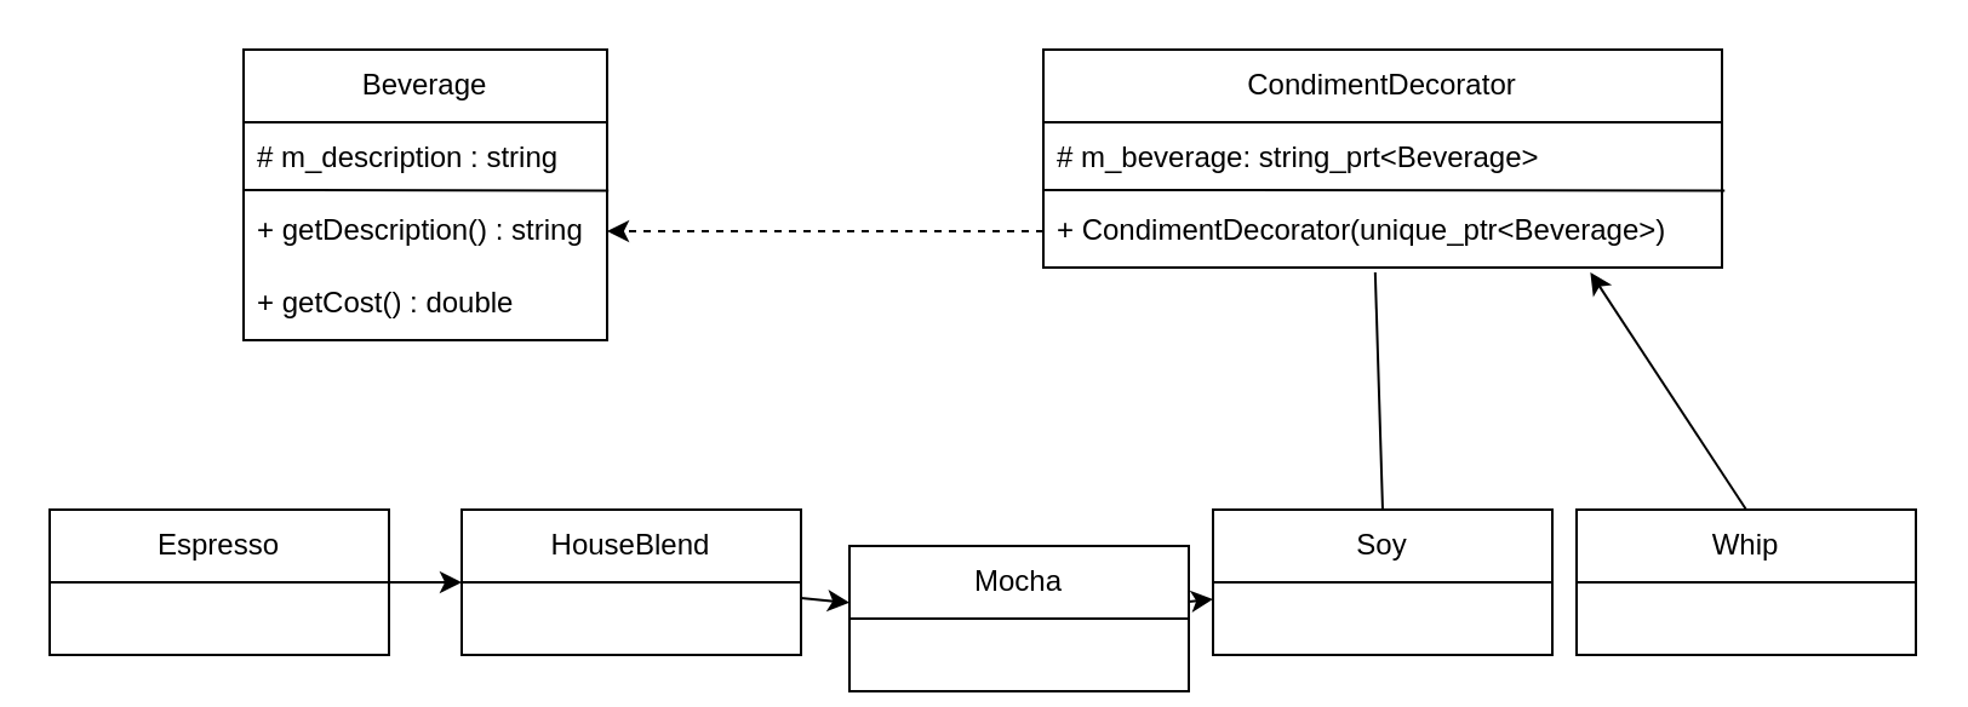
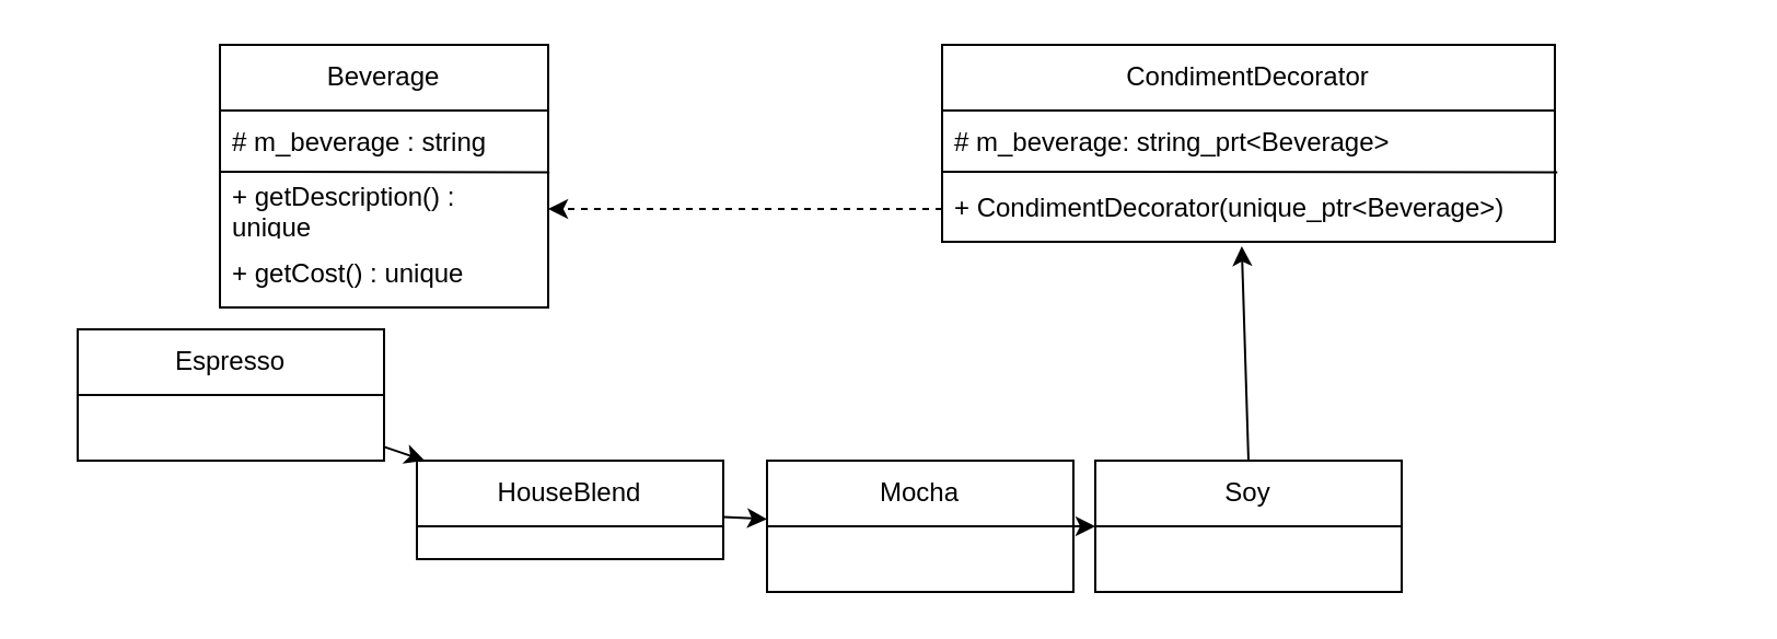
  <mxCell id="0" />
  <mxCell id="1" parent="0" />
  <mxCell id="2" value="Beverage" style="swimlane;fontStyle=0;childLayout=stackLayout;horizontal=1;startSize=30;horizontalStack=0;resizeParent=1;resizeParentMax=0;resizeLast=0;collapsible=1;marginBottom=0;whiteSpace=wrap;html=1;" vertex="1" parent="1"><mxGeometry x="100" y="20" width="150" height="120" as="geometry" /></mxCell>
- <mxCell id="3" value="# m_description : string" style="text;strokeColor=none;fillColor=none;align=left;verticalAlign=middle;spacingLeft=4;spacingRight=4;overflow=hidden;points=[[0,0.5],[1,0.5]];portConstraint=eastwest;rotatable=0;whiteSpace=wrap;html=1;" vertex="1" parent="2"><mxGeometry y="30" width="150" height="30" as="geometry" /></mxCell>
- <mxCell id="4" value="+ getDescription() : string" style="text;strokeColor=none;fillColor=none;align=left;verticalAlign=middle;spacingLeft=4;spacingRight=4;overflow=hidden;points=[[0,0.5],[1,0.5]];portConstraint=eastwest;rotatable=0;whiteSpace=wrap;html=1;" vertex="1" parent="2"><mxGeometry y="60" width="150" height="30" as="geometry" /></mxCell>
- <mxCell id="5" value="+ getCost() : double" style="text;strokeColor=none;fillColor=none;align=left;verticalAlign=middle;spacingLeft=4;spacingRight=4;overflow=hidden;points=[[0,0.5],[1,0.5]];portConstraint=eastwest;rotatable=0;whiteSpace=wrap;html=1;" vertex="1" parent="2"><mxGeometry y="90" width="150" height="30" as="geometry" /></mxCell>
+ <mxCell id="3" value="# m_beverage : string" style="text;strokeColor=none;fillColor=none;align=left;verticalAlign=middle;spacingLeft=4;spacingRight=4;overflow=hidden;points=[[0,0.5],[1,0.5]];portConstraint=eastwest;rotatable=0;whiteSpace=wrap;html=1;" vertex="1" parent="2"><mxGeometry y="30" width="150" height="30" as="geometry" /></mxCell>
+ <mxCell id="4" value="+ getDescription() : unique" style="text;strokeColor=none;fillColor=none;align=left;verticalAlign=middle;spacingLeft=4;spacingRight=4;overflow=hidden;points=[[0,0.5],[1,0.5]];portConstraint=eastwest;rotatable=0;whiteSpace=wrap;html=1;" vertex="1" parent="2"><mxGeometry y="60" width="150" height="30" as="geometry" /></mxCell>
+ <mxCell id="5" value="+ getCost() : unique" style="text;strokeColor=none;fillColor=none;align=left;verticalAlign=middle;spacingLeft=4;spacingRight=4;overflow=hidden;points=[[0,0.5],[1,0.5]];portConstraint=eastwest;rotatable=0;whiteSpace=wrap;html=1;" vertex="1" parent="2"><mxGeometry y="90" width="150" height="30" as="geometry" /></mxCell>
  <mxCell id="6" value="" style="endArrow=none;html=1;entryX=1.004;entryY=-0.06;entryDx=0;entryDy=0;entryPerimeter=0;exitX=0;exitY=-0.067;exitDx=0;exitDy=0;exitPerimeter=0;" edge="1" parent="2" source="4" target="4"><mxGeometry width="50" height="50" relative="1" as="geometry"><mxPoint x="-80" y="100" as="sourcePoint" /><mxPoint x="-30" y="50" as="targetPoint" /></mxGeometry></mxCell>
  <mxCell id="7" style="edgeStyle=none;html=1;" edge="1" parent="1" source="8" target="10"><mxGeometry relative="1" as="geometry" /></mxCell>
- <mxCell id="8" value="Espresso" style="swimlane;fontStyle=0;childLayout=stackLayout;horizontal=1;startSize=30;horizontalStack=0;resizeParent=1;resizeParentMax=0;resizeLast=0;collapsible=1;marginBottom=0;whiteSpace=wrap;html=1;" vertex="1" parent="1"><mxGeometry x="20" y="210" width="140" height="60" as="geometry" /></mxCell>
+ <mxCell id="8" value="Espresso" style="swimlane;fontStyle=0;childLayout=stackLayout;horizontal=1;startSize=30;horizontalStack=0;resizeParent=1;resizeParentMax=0;resizeLast=0;collapsible=1;marginBottom=0;whiteSpace=wrap;html=1;" vertex="1" parent="1"><mxGeometry x="35" y="150" width="140" height="60" as="geometry" /></mxCell>
  <mxCell id="9" style="edgeStyle=none;html=1;" edge="1" parent="1" source="10" target="12"><mxGeometry relative="1" as="geometry" /></mxCell>
- <mxCell id="10" value="HouseBlend" style="swimlane;fontStyle=0;childLayout=stackLayout;horizontal=1;startSize=30;horizontalStack=0;resizeParent=1;resizeParentMax=0;resizeLast=0;collapsible=1;marginBottom=0;whiteSpace=wrap;html=1;" vertex="1" parent="1"><mxGeometry x="190" y="210" width="140" height="60" as="geometry" /></mxCell>
+ <mxCell id="10" value="HouseBlend" style="swimlane;fontStyle=0;childLayout=stackLayout;horizontal=1;startSize=30;horizontalStack=0;resizeParent=1;resizeParentMax=0;resizeLast=0;collapsible=1;marginBottom=0;whiteSpace=wrap;html=1;" vertex="1" parent="1"><mxGeometry x="190" y="210" width="140" height="45" as="geometry" /></mxCell>
  <mxCell id="11" style="edgeStyle=none;html=1;" edge="1" parent="1" source="12" target="14"><mxGeometry relative="1" as="geometry"><mxPoint x="439.1" y="141.62" as="targetPoint" /></mxGeometry></mxCell>
- <mxCell id="12" value="Mocha" style="swimlane;fontStyle=0;childLayout=stackLayout;horizontal=1;startSize=30;horizontalStack=0;resizeParent=1;resizeParentMax=0;resizeLast=0;collapsible=1;marginBottom=0;whiteSpace=wrap;html=1;" vertex="1" parent="1"><mxGeometry x="350" y="225" width="140" height="60" as="geometry" /></mxCell>
- <mxCell id="13" style="edgeStyle=none;html=1;entryX=0.489;entryY=1.067;entryDx=0;entryDy=0;entryPerimeter=0;exitX=0.5;exitY=0;exitDx=0;exitDy=0;endArrow=none;" edge="1" parent="1" source="14" target="19"><mxGeometry relative="1" as="geometry"><mxPoint x="493.28" y="143.69" as="targetPoint" /></mxGeometry></mxCell>
+ <mxCell id="12" value="Mocha" style="swimlane;fontStyle=0;childLayout=stackLayout;horizontal=1;startSize=30;horizontalStack=0;resizeParent=1;resizeParentMax=0;resizeLast=0;collapsible=1;marginBottom=0;whiteSpace=wrap;html=1;" vertex="1" parent="1"><mxGeometry x="350" y="210" width="140" height="60" as="geometry" /></mxCell>
+ <mxCell id="13" style="edgeStyle=none;html=1;entryX=0.489;entryY=1.067;entryDx=0;entryDy=0;entryPerimeter=0;exitX=0.5;exitY=0;exitDx=0;exitDy=0;" edge="1" parent="1" source="14" target="19"><mxGeometry relative="1" as="geometry"><mxPoint x="493.28" y="143.69" as="targetPoint" /></mxGeometry></mxCell>
  <mxCell id="14" value="Soy" style="swimlane;fontStyle=0;childLayout=stackLayout;horizontal=1;startSize=30;horizontalStack=0;resizeParent=1;resizeParentMax=0;resizeLast=0;collapsible=1;marginBottom=0;whiteSpace=wrap;html=1;" vertex="1" parent="1"><mxGeometry x="500" y="210" width="140" height="60" as="geometry" /></mxCell>
- <mxCell id="15" style="edgeStyle=none;html=1;entryX=0.806;entryY=1.067;entryDx=0;entryDy=0;exitX=0.5;exitY=0;exitDx=0;exitDy=0;entryPerimeter=0;" edge="1" parent="1" source="16" target="19"><mxGeometry relative="1" as="geometry"><mxPoint x="530" y="125" as="targetPoint" /></mxGeometry></mxCell>
- <mxCell id="16" value="Whip" style="swimlane;fontStyle=0;childLayout=stackLayout;horizontal=1;startSize=30;horizontalStack=0;resizeParent=1;resizeParentMax=0;resizeLast=0;collapsible=1;marginBottom=0;whiteSpace=wrap;html=1;" vertex="1" parent="1"><mxGeometry x="650" y="210" width="140" height="60" as="geometry" /></mxCell>
  <mxCell id="17" value="CondimentDecorator" style="swimlane;fontStyle=0;childLayout=stackLayout;horizontal=1;startSize=30;horizontalStack=0;resizeParent=1;resizeParentMax=0;resizeLast=0;collapsible=1;marginBottom=0;whiteSpace=wrap;html=1;" vertex="1" parent="1"><mxGeometry x="430" y="20" width="280" height="90" as="geometry" /></mxCell>
  <mxCell id="18" value="# m_beverage: string_prt&amp;lt;Beverage&amp;gt;" style="text;strokeColor=none;fillColor=none;align=left;verticalAlign=middle;spacingLeft=4;spacingRight=4;overflow=hidden;points=[[0,0.5],[1,0.5]];portConstraint=eastwest;rotatable=0;whiteSpace=wrap;html=1;" vertex="1" parent="17"><mxGeometry y="30" width="280" height="30" as="geometry" /></mxCell>
  <mxCell id="19" value="+ CondimentDecorator(unique_ptr&amp;lt;Beverage&amp;gt;)" style="text;strokeColor=none;fillColor=none;align=left;verticalAlign=middle;spacingLeft=4;spacingRight=4;overflow=hidden;points=[[0,0.5],[1,0.5]];portConstraint=eastwest;rotatable=0;whiteSpace=wrap;html=1;" vertex="1" parent="17"><mxGeometry y="60" width="280" height="30" as="geometry" /></mxCell>
  <mxCell id="20" value="" style="endArrow=none;html=1;entryX=1.004;entryY=-0.06;entryDx=0;entryDy=0;entryPerimeter=0;exitX=0;exitY=-0.067;exitDx=0;exitDy=0;exitPerimeter=0;" edge="1" parent="17" source="19" target="19"><mxGeometry width="50" height="50" relative="1" as="geometry"><mxPoint x="-80" y="100" as="sourcePoint" /><mxPoint x="-30" y="50" as="targetPoint" /></mxGeometry></mxCell>
  <mxCell id="21" style="edgeStyle=none;html=1;dashed=1;" edge="1" parent="1" source="19" target="4"><mxGeometry relative="1" as="geometry" /></mxCell>
